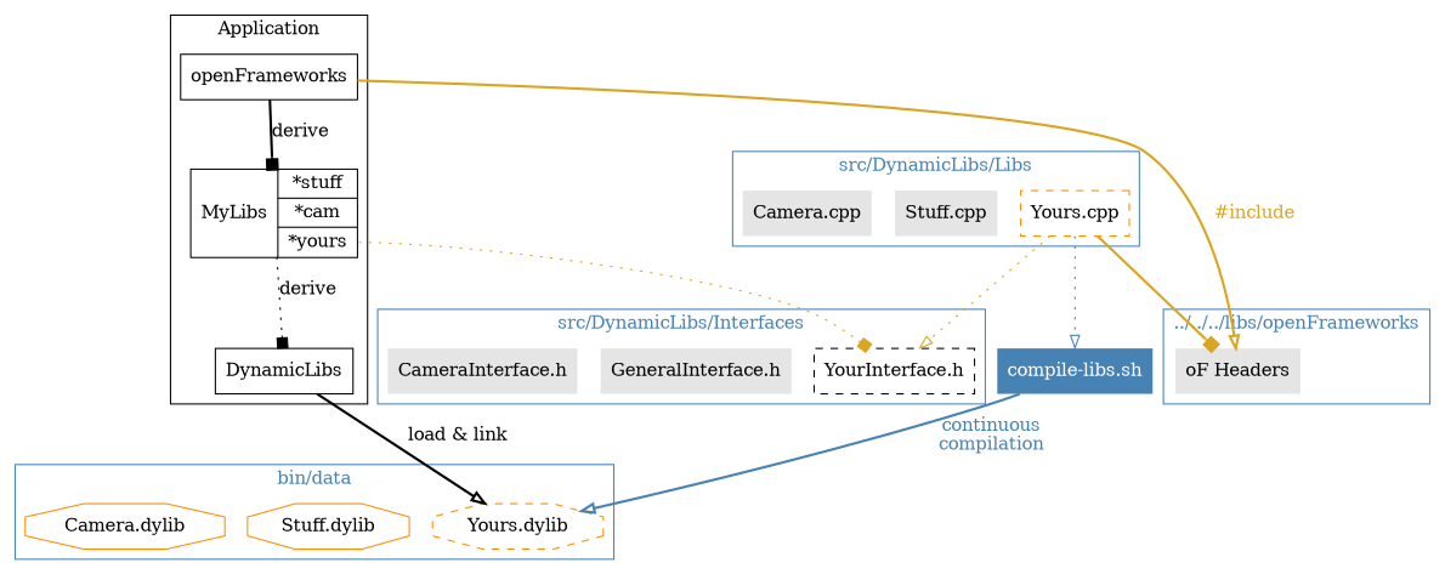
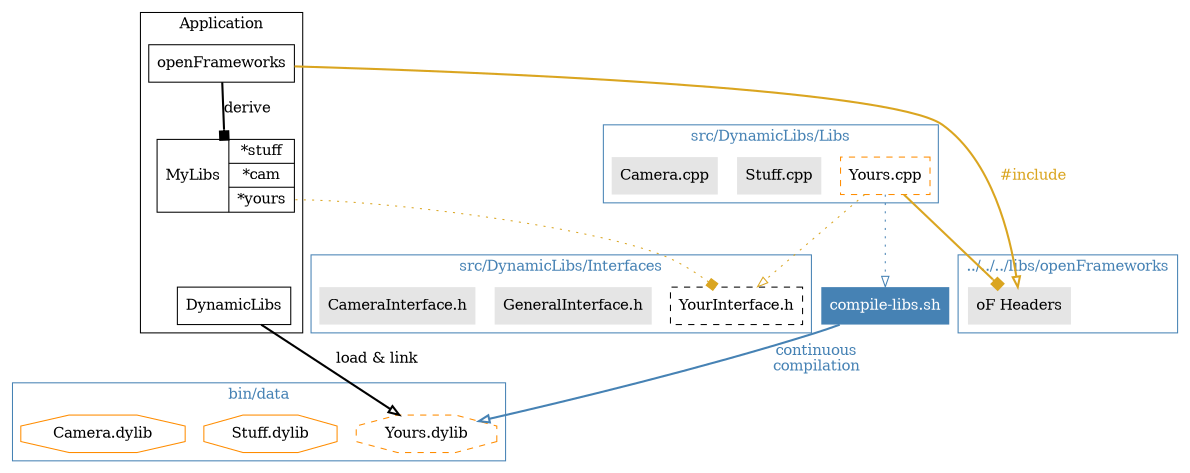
  digraph {
    compound=true
    node [color=black shape=plaintext style=filled]
    edge [arrowhead=onormal style=bold color=goldenrod fontcolor=goldenrod]
    openFrameworks [shape=box style=""]
    n2 [label="<r>MyLibs|{<0>*stuff|<1>*cam|<3>*yours}" shape=record style=""]
    DynamicLibs [shape=box style=""]
    n4 [fillcolor=grey90 label="oF Headers"]
    n5 [label="YourInterface.h" shape=box style=dashed]
    n6 [fillcolor=grey90 label="GeneralInterface.h"]
    n7 [fillcolor=grey90 label="CameraInterface.h"]
    n8 [color=darkorange label="Yours.cpp" shape=box style=dashed]
    n9 [fillcolor=grey90 label="Stuff.cpp"]
    n10 [fillcolor=grey90 label="Camera.cpp"]
    n11 [color=darkorange label="Yours.dylib" shape=octagon style=dashed]
    n12 [color=darkorange label="Stuff.dylib" shape=octagon style=""]
    n13 [color=darkorange label="Camera.dylib" shape=octagon style=""]
    n14 [color=darkorange fillcolor=steelblue fontcolor=white label="compile-libs.sh"]
    subgraph cluster_1 {
      label=Application
      openFrameworks
      n2
      DynamicLibs
    }
    subgraph cluster_2 {
      color=steelblue
      fontcolor=steelblue
      label="../../../libs/openFrameworks"
      n4
    }
    subgraph cluster_3 {
      color=steelblue
      fontcolor=steelblue
      label="src/DynamicLibs/Interfaces"
      n5
      n6
      n7
    }
    subgraph cluster_4 {
      color=steelblue
      fontcolor=steelblue
      label="src/DynamicLibs/Libs"
      n8
      n9
      n10
    }
    subgraph cluster_5 {
      color=steelblue
      fontcolor=steelblue
      label="bin/data"
      n11
      n12
      n13
    }
    openFrameworks -> n2 [arrowhead=box label=derive color="" fontcolor=""]
    openFrameworks -> n4 [label="#include"]
-   n2 -> DynamicLibs [arrowhead=box label=derive style=dotted color="" fontcolor=""]
    n2 -> n5 [arrowhead=box style=dotted tailport=3]
    DynamicLibs -> n11 [label="load & link" color="" fontcolor=""]
    n8 -> n4 [arrowhead=box]
    n8 -> n5 [style=dotted]
    n8 -> n14 [color=steelblue fontcolor=steelblue style=dotted]
    n14 -> n11 [color=steelblue fontcolor=steelblue label="continuous\ncompilation"]
  }
